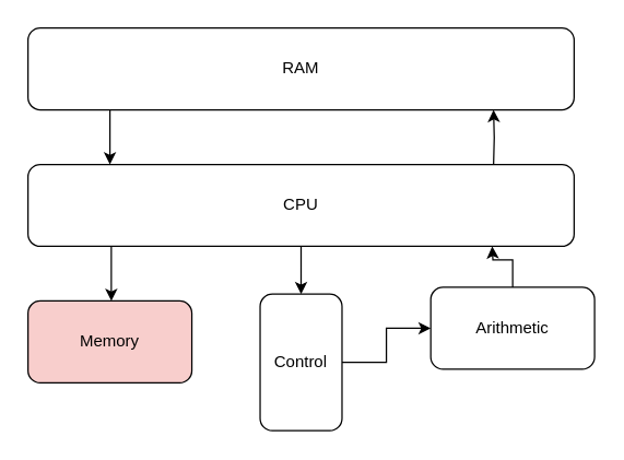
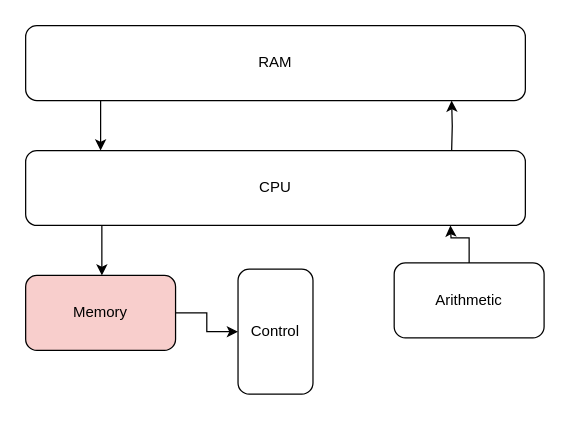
  <mxCell id="0" />
  <mxCell id="1" parent="0" />
  <mxCell id="2" value="RAM" style="rounded=1;whiteSpace=wrap;html=1;" vertex="1" parent="1"><mxGeometry x="20" y="20" width="400" height="60" as="geometry" /></mxCell>
+ <mxCell id="3" style="edgeStyle=orthogonalEdgeStyle;rounded=0;orthogonalLoop=1;jettySize=auto;html=1;entryX=0;entryY=0.5;entryDx=0;entryDy=0;" edge="1" parent="1" source="4" target="6"><mxGeometry relative="1" as="geometry" /></mxCell>
  <mxCell id="4" value="Memory" style="rounded=1;whiteSpace=wrap;html=1;fillColor=#f8cecc;" vertex="1" parent="1"><mxGeometry x="20" y="220" width="120" height="60" as="geometry" /></mxCell>
- <mxCell id="5" style="edgeStyle=orthogonalEdgeStyle;rounded=0;orthogonalLoop=1;jettySize=auto;html=1;entryX=0;entryY=0.5;entryDx=0;entryDy=0;" edge="1" parent="1" source="6" target="7"><mxGeometry relative="1" as="geometry" /></mxCell>
  <mxCell id="6" value="Control" style="rounded=1;whiteSpace=wrap;html=1;" vertex="1" parent="1"><mxGeometry x="190" y="215" width="60" height="100" as="geometry" /></mxCell>
  <mxCell id="7" value="Arithmetic" style="rounded=1;whiteSpace=wrap;html=1;" vertex="1" parent="1"><mxGeometry x="315" y="210" width="120" height="60" as="geometry" /></mxCell>
- <mxCell id="8" style="edgeStyle=orthogonalEdgeStyle;rounded=0;orthogonalLoop=1;jettySize=auto;html=1;entryX=0.5;entryY=0;entryDx=0;entryDy=0;" edge="1" parent="1" source="9" target="6"><mxGeometry relative="1" as="geometry" /></mxCell>
  <mxCell id="9" value="CPU" style="rounded=1;whiteSpace=wrap;html=1;" vertex="1" parent="1"><mxGeometry x="20" y="120" width="400" height="60" as="geometry" /></mxCell>
  <mxCell id="10" value="" style="endArrow=classic;html=1;rounded=0;" edge="1" parent="1"><mxGeometry width="50" height="50" relative="1" as="geometry"><mxPoint x="80" y="80" as="sourcePoint" /><mxPoint x="80" y="120" as="targetPoint" /></mxGeometry></mxCell>
  <mxCell id="11" value="" style="endArrow=classic;html=1;rounded=0;" edge="1" parent="1"><mxGeometry width="50" height="50" relative="1" as="geometry"><mxPoint x="81" y="180" as="sourcePoint" /><mxPoint x="81" y="220" as="targetPoint" /></mxGeometry></mxCell>
  <mxCell id="12" style="edgeStyle=orthogonalEdgeStyle;rounded=0;orthogonalLoop=1;jettySize=auto;html=1;" edge="1" parent="1" source="7"><mxGeometry relative="1" as="geometry"><mxPoint x="360" y="180" as="targetPoint" /></mxGeometry></mxCell>
  <mxCell id="13" style="edgeStyle=orthogonalEdgeStyle;rounded=0;orthogonalLoop=1;jettySize=auto;html=1;" edge="1" parent="1"><mxGeometry relative="1" as="geometry"><mxPoint x="361" y="120" as="sourcePoint" /><mxPoint x="361" y="80" as="targetPoint" /></mxGeometry></mxCell>
